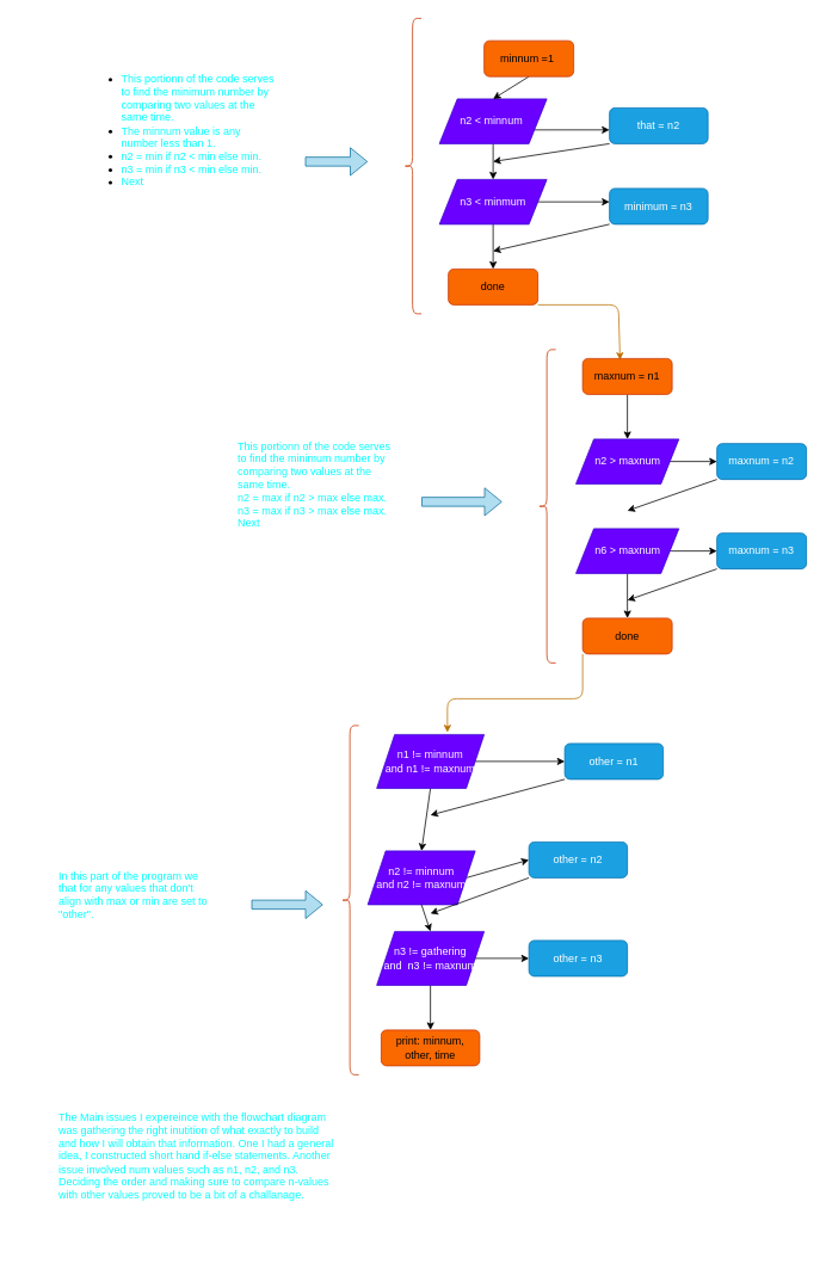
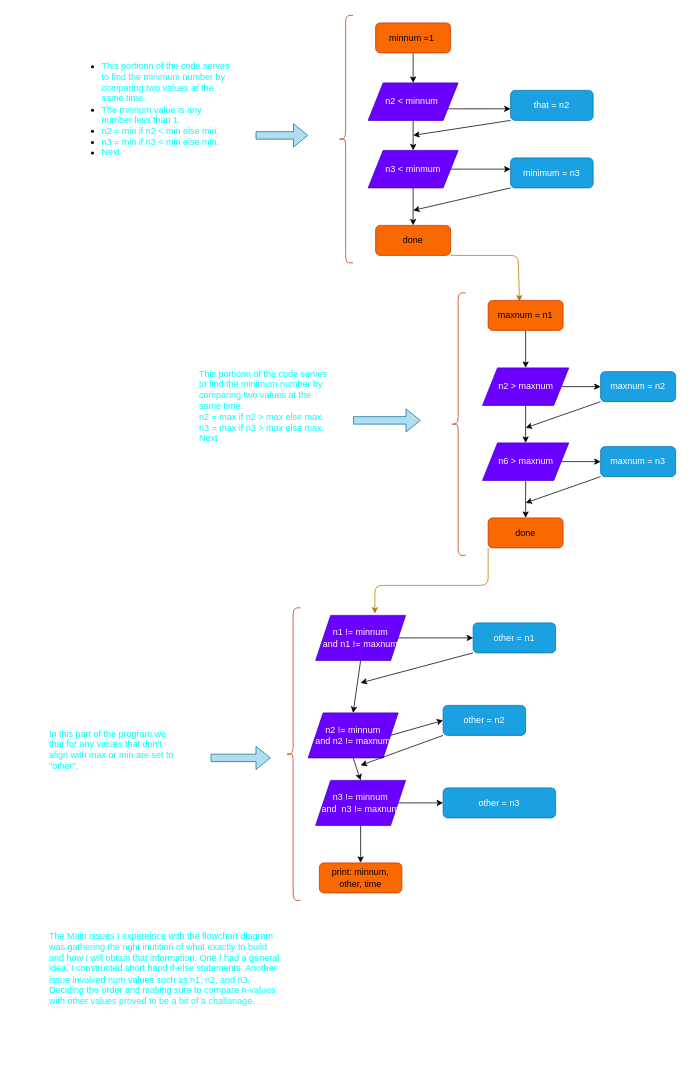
  <mxCell id="0" />
  <mxCell id="1" parent="0" />
  <mxCell id="2" style="edgeStyle=none;html=1;exitX=0.5;exitY=1;exitDx=0;exitDy=0;entryX=0.5;entryY=0;entryDx=0;entryDy=0;" edge="1" parent="1" source="4" target="9"><mxGeometry relative="1" as="geometry" /></mxCell>
  <mxCell id="3" style="edgeStyle=none;html=1;exitX=1;exitY=0.75;exitDx=0;exitDy=0;entryX=0;entryY=0.615;entryDx=0;entryDy=0;entryPerimeter=0;" edge="1" parent="1" source="4" target="13"><mxGeometry relative="1" as="geometry" /></mxCell>
  <mxCell id="4" value="n2 &amp;lt; minnum&amp;nbsp;" style="shape=parallelogram;perimeter=parallelogramPerimeter;whiteSpace=wrap;html=1;fixedSize=1;fillColor=#6a00ff;fontColor=#ffffff;strokeColor=#3700CC;" vertex="1" parent="1"><mxGeometry x="490" y="110" width="120" height="50" as="geometry" /></mxCell>
  <mxCell id="5" style="edgeStyle=none;html=1;exitX=0.5;exitY=1;exitDx=0;exitDy=0;entryX=0.5;entryY=0;entryDx=0;entryDy=0;" edge="1" parent="1" source="6" target="4"><mxGeometry relative="1" as="geometry" /></mxCell>
- <mxCell id="6" value="minnum =1&amp;nbsp;" style="rounded=1;whiteSpace=wrap;html=1;fillColor=#fa6800;fontColor=#000000;strokeColor=#C73500;" vertex="1" parent="1"><mxGeometry x="540" y="45" width="100" height="40" as="geometry" /></mxCell>
+ <mxCell id="6" value="minnum =1&amp;nbsp;" style="rounded=1;whiteSpace=wrap;html=1;fillColor=#fa6800;fontColor=#000000;strokeColor=#C73500;" vertex="1" parent="1"><mxGeometry x="500" y="30" width="100" height="40" as="geometry" /></mxCell>
  <mxCell id="7" style="edgeStyle=none;html=1;exitX=0.5;exitY=1;exitDx=0;exitDy=0;entryX=0.5;entryY=0;entryDx=0;entryDy=0;" edge="1" parent="1" source="9" target="11"><mxGeometry relative="1" as="geometry" /></mxCell>
  <mxCell id="8" style="edgeStyle=none;html=1;exitX=1;exitY=0.5;exitDx=0;exitDy=0;entryX=0;entryY=0.375;entryDx=0;entryDy=0;entryPerimeter=0;" edge="1" parent="1" source="9" target="15"><mxGeometry relative="1" as="geometry" /></mxCell>
  <mxCell id="9" value="n3 &amp;lt; minmum" style="shape=parallelogram;perimeter=parallelogramPerimeter;whiteSpace=wrap;html=1;fixedSize=1;fillColor=#6a00ff;fontColor=#ffffff;strokeColor=#3700CC;" vertex="1" parent="1"><mxGeometry x="490" y="200" width="120" height="50" as="geometry" /></mxCell>
  <mxCell id="10" style="edgeStyle=none;html=1;exitX=1;exitY=1;exitDx=0;exitDy=0;entryX=0.418;entryY=0.04;entryDx=0;entryDy=0;entryPerimeter=0;fillColor=#f0a30a;strokeColor=#BD7000;" edge="1" parent="1" source="11" target="18"><mxGeometry relative="1" as="geometry"><Array as="points"><mxPoint x="690" y="340" /></Array></mxGeometry></mxCell>
  <mxCell id="11" value="done" style="rounded=1;whiteSpace=wrap;html=1;fillColor=#fa6800;fontColor=#000000;strokeColor=#C73500;" vertex="1" parent="1"><mxGeometry x="500" y="300" width="100" height="40" as="geometry" /></mxCell>
  <mxCell id="12" style="edgeStyle=none;html=1;exitX=0;exitY=1;exitDx=0;exitDy=0;" edge="1" parent="1" source="13"><mxGeometry relative="1" as="geometry"><mxPoint x="550" y="180" as="targetPoint" /></mxGeometry></mxCell>
  <mxCell id="13" value="that = n2" style="rounded=1;whiteSpace=wrap;html=1;fillColor=#1ba1e2;fontColor=#ffffff;strokeColor=#006EAF;" vertex="1" parent="1"><mxGeometry x="680" y="120" width="110" height="40" as="geometry" /></mxCell>
  <mxCell id="14" style="edgeStyle=none;html=1;exitX=0;exitY=1;exitDx=0;exitDy=0;" edge="1" parent="1" source="15"><mxGeometry relative="1" as="geometry"><mxPoint x="550" y="280" as="targetPoint" /></mxGeometry></mxCell>
  <mxCell id="15" value="minimum = n3" style="rounded=1;whiteSpace=wrap;html=1;fillColor=#1ba1e2;fontColor=#ffffff;strokeColor=#006EAF;" vertex="1" parent="1"><mxGeometry x="680" y="210" width="110" height="40" as="geometry" /></mxCell>
  <mxCell id="16" value="" style="shape=curlyBracket;whiteSpace=wrap;html=1;rounded=1;labelPosition=left;verticalLabelPosition=middle;align=right;verticalAlign=middle;fillColor=#fa6800;fontColor=#000000;strokeColor=#C73500;" vertex="1" parent="1"><mxGeometry x="450" y="20" width="20" height="330" as="geometry" /></mxCell>
  <mxCell id="17" style="edgeStyle=none;html=1;exitX=0.5;exitY=1;exitDx=0;exitDy=0;entryX=0.5;entryY=0;entryDx=0;entryDy=0;" edge="1" parent="1" source="18" target="21"><mxGeometry relative="1" as="geometry" /></mxCell>
  <mxCell id="18" value="maxnum = n1" style="rounded=1;whiteSpace=wrap;html=1;fillColor=#fa6800;fontColor=#000000;strokeColor=#C73500;" vertex="1" parent="1"><mxGeometry x="650" y="400" width="100" height="40" as="geometry" /></mxCell>
+ <mxCell id="19" style="edgeStyle=none;html=1;exitX=0.5;exitY=1;exitDx=0;exitDy=0;entryX=0.5;entryY=0;entryDx=0;entryDy=0;" edge="1" parent="1" source="21" target="24"><mxGeometry relative="1" as="geometry" /></mxCell>
  <mxCell id="20" style="edgeStyle=none;html=1;exitX=1;exitY=0.5;exitDx=0;exitDy=0;entryX=0;entryY=0.5;entryDx=0;entryDy=0;" edge="1" parent="1" source="21" target="26"><mxGeometry relative="1" as="geometry" /></mxCell>
  <mxCell id="21" value="n2 &amp;gt; maxnum" style="shape=parallelogram;perimeter=parallelogramPerimeter;whiteSpace=wrap;html=1;fixedSize=1;fillColor=#6a00ff;fontColor=#ffffff;strokeColor=#3700CC;" vertex="1" parent="1"><mxGeometry x="642.5" y="490" width="115" height="50" as="geometry" /></mxCell>
  <mxCell id="22" style="edgeStyle=none;html=1;exitX=1;exitY=0.5;exitDx=0;exitDy=0;entryX=0;entryY=0.5;entryDx=0;entryDy=0;" edge="1" parent="1" source="24" target="28"><mxGeometry relative="1" as="geometry" /></mxCell>
  <mxCell id="23" style="edgeStyle=none;html=1;exitX=0.5;exitY=1;exitDx=0;exitDy=0;entryX=0.5;entryY=0;entryDx=0;entryDy=0;" edge="1" parent="1" source="24" target="30"><mxGeometry relative="1" as="geometry" /></mxCell>
  <mxCell id="24" value="n6 &amp;gt; maxnum" style="shape=parallelogram;perimeter=parallelogramPerimeter;whiteSpace=wrap;html=1;fixedSize=1;fillColor=#6a00ff;fontColor=#ffffff;strokeColor=#3700CC;" vertex="1" parent="1"><mxGeometry x="642.5" y="590" width="115" height="50" as="geometry" /></mxCell>
  <mxCell id="25" style="edgeStyle=none;html=1;exitX=0;exitY=1;exitDx=0;exitDy=0;" edge="1" parent="1" source="26"><mxGeometry relative="1" as="geometry"><mxPoint x="700" y="570" as="targetPoint" /></mxGeometry></mxCell>
  <mxCell id="26" value="maxnum = n2" style="rounded=1;whiteSpace=wrap;html=1;fillColor=#1ba1e2;fontColor=#ffffff;strokeColor=#006EAF;" vertex="1" parent="1"><mxGeometry x="800" y="495" width="100" height="40" as="geometry" /></mxCell>
  <mxCell id="27" style="edgeStyle=none;html=1;exitX=0;exitY=1;exitDx=0;exitDy=0;" edge="1" parent="1" source="28"><mxGeometry relative="1" as="geometry"><mxPoint x="700" y="670" as="targetPoint" /></mxGeometry></mxCell>
  <mxCell id="28" value="maxnum = n3" style="rounded=1;whiteSpace=wrap;html=1;fillColor=#1ba1e2;fontColor=#ffffff;strokeColor=#006EAF;" vertex="1" parent="1"><mxGeometry x="800" y="595" width="100" height="40" as="geometry" /></mxCell>
  <mxCell id="29" style="edgeStyle=none;html=1;exitX=0;exitY=1;exitDx=0;exitDy=0;entryX=0.658;entryY=-0.04;entryDx=0;entryDy=0;fillColor=#f0a30a;strokeColor=#BD7000;entryPerimeter=0;" edge="1" parent="1" source="30" target="34"><mxGeometry relative="1" as="geometry"><Array as="points"><mxPoint x="650" y="780" /><mxPoint x="499" y="780" /></Array></mxGeometry></mxCell>
  <mxCell id="30" value="done" style="rounded=1;whiteSpace=wrap;html=1;fillColor=#fa6800;fontColor=#000000;strokeColor=#C73500;" vertex="1" parent="1"><mxGeometry x="650" y="690" width="100" height="40" as="geometry" /></mxCell>
  <mxCell id="31" value="" style="shape=curlyBracket;whiteSpace=wrap;html=1;rounded=1;labelPosition=left;verticalLabelPosition=middle;align=right;verticalAlign=middle;fillColor=#fa6800;strokeColor=#C73500;fontColor=#000000;" vertex="1" parent="1"><mxGeometry x="600" y="390" width="20" height="350" as="geometry" /></mxCell>
  <mxCell id="32" style="edgeStyle=none;html=1;exitX=0.5;exitY=1;exitDx=0;exitDy=0;entryX=0.5;entryY=0;entryDx=0;entryDy=0;" edge="1" parent="1" source="34" target="37"><mxGeometry relative="1" as="geometry" /></mxCell>
  <mxCell id="33" style="edgeStyle=none;html=1;exitX=1;exitY=0.5;exitDx=0;exitDy=0;entryX=0;entryY=0.5;entryDx=0;entryDy=0;" edge="1" parent="1" source="34" target="43"><mxGeometry relative="1" as="geometry" /></mxCell>
  <mxCell id="34" value="n1 != minnum&lt;br&gt;and n1 != maxnum" style="shape=parallelogram;perimeter=parallelogramPerimeter;whiteSpace=wrap;html=1;fixedSize=1;fillColor=#6a00ff;fontColor=#ffffff;strokeColor=#3700CC;" vertex="1" parent="1"><mxGeometry x="420" y="820" width="120" height="60" as="geometry" /></mxCell>
  <mxCell id="35" style="edgeStyle=none;html=1;exitX=0.5;exitY=1;exitDx=0;exitDy=0;entryX=0.5;entryY=0;entryDx=0;entryDy=0;" edge="1" parent="1" source="37" target="40"><mxGeometry relative="1" as="geometry" /></mxCell>
  <mxCell id="36" style="edgeStyle=none;html=1;exitX=1;exitY=0.5;exitDx=0;exitDy=0;entryX=0;entryY=0.5;entryDx=0;entryDy=0;" edge="1" parent="1" source="37" target="45"><mxGeometry relative="1" as="geometry" /></mxCell>
  <mxCell id="37" value="n2 != minnum&lt;br&gt;and n2 != maxnum" style="shape=parallelogram;perimeter=parallelogramPerimeter;whiteSpace=wrap;html=1;fixedSize=1;fillColor=#6a00ff;fontColor=#ffffff;strokeColor=#3700CC;" vertex="1" parent="1"><mxGeometry x="410" y="950" width="120" height="60" as="geometry" /></mxCell>
  <mxCell id="38" style="edgeStyle=none;html=1;exitX=0.5;exitY=1;exitDx=0;exitDy=0;entryX=0.5;entryY=0;entryDx=0;entryDy=0;" edge="1" parent="1" source="40" target="41"><mxGeometry relative="1" as="geometry" /></mxCell>
  <mxCell id="39" style="edgeStyle=none;html=1;exitX=1;exitY=0.5;exitDx=0;exitDy=0;entryX=0;entryY=0.5;entryDx=0;entryDy=0;" edge="1" parent="1" source="40" target="46"><mxGeometry relative="1" as="geometry" /></mxCell>
- <mxCell id="40" value="n3 != gathering&lt;br&gt;and&amp;nbsp; n3 != maxnum" style="shape=parallelogram;perimeter=parallelogramPerimeter;whiteSpace=wrap;html=1;fixedSize=1;fillColor=#6a00ff;fontColor=#ffffff;strokeColor=#3700CC;" vertex="1" parent="1"><mxGeometry x="420" y="1040" width="120" height="60" as="geometry" /></mxCell>
+ <mxCell id="40" value="n3 != minnum&lt;br&gt;and&amp;nbsp; n3 != maxnum" style="shape=parallelogram;perimeter=parallelogramPerimeter;whiteSpace=wrap;html=1;fixedSize=1;fillColor=#6a00ff;fontColor=#ffffff;strokeColor=#3700CC;" vertex="1" parent="1"><mxGeometry x="420" y="1040" width="120" height="60" as="geometry" /></mxCell>
  <mxCell id="41" value="print: minnum, other, time" style="rounded=1;whiteSpace=wrap;html=1;fillColor=#fa6800;fontColor=#000000;strokeColor=#C73500;" vertex="1" parent="1"><mxGeometry x="425" y="1150" width="110" height="40" as="geometry" /></mxCell>
  <mxCell id="42" style="edgeStyle=none;html=1;exitX=0;exitY=1;exitDx=0;exitDy=0;" edge="1" parent="1" source="43"><mxGeometry relative="1" as="geometry"><mxPoint x="480" y="910" as="targetPoint" /></mxGeometry></mxCell>
  <mxCell id="43" value="other = n1" style="rounded=1;whiteSpace=wrap;html=1;fillColor=#1ba1e2;fontColor=#ffffff;strokeColor=#006EAF;" vertex="1" parent="1"><mxGeometry x="630" y="830" width="110" height="40" as="geometry" /></mxCell>
  <mxCell id="44" style="edgeStyle=none;html=1;exitX=0;exitY=1;exitDx=0;exitDy=0;" edge="1" parent="1" source="45"><mxGeometry relative="1" as="geometry"><mxPoint x="480" y="1020" as="targetPoint" /></mxGeometry></mxCell>
  <mxCell id="45" value="other = n2" style="rounded=1;whiteSpace=wrap;html=1;fillColor=#1ba1e2;fontColor=#ffffff;strokeColor=#006EAF;" vertex="1" parent="1"><mxGeometry x="590" y="940" width="110" height="40" as="geometry" /></mxCell>
- <mxCell id="46" value="other = n3" style="rounded=1;whiteSpace=wrap;html=1;fillColor=#1ba1e2;fontColor=#ffffff;strokeColor=#006EAF;" vertex="1" parent="1"><mxGeometry x="590" y="1050" width="110" height="40" as="geometry" /></mxCell>
+ <mxCell id="46" value="other = n3" style="rounded=1;whiteSpace=wrap;html=1;fillColor=#1ba1e2;fontColor=#ffffff;strokeColor=#006EAF;" vertex="1" parent="1"><mxGeometry x="590" y="1050" width="150" height="40" as="geometry" /></mxCell>
  <mxCell id="47" value="" style="shape=curlyBracket;whiteSpace=wrap;html=1;rounded=1;labelPosition=left;verticalLabelPosition=middle;align=right;verticalAlign=middle;fillColor=#fa6800;fontColor=#000000;strokeColor=#C73500;" vertex="1" parent="1"><mxGeometry x="380" y="810" width="20" height="390" as="geometry" /></mxCell>
  <mxCell id="48" value="&lt;h1&gt;&lt;font color=&quot;#ffffff&quot;&gt;Min algorithim&amp;nbsp;&lt;/font&gt;&lt;/h1&gt;&lt;p&gt;&lt;/p&gt;&lt;ul&gt;&lt;li&gt;&lt;font color=&quot;#00ffff&quot;&gt;This portionn of the code serves to find the minimum number by comparing two values at the same time.&amp;nbsp;&amp;nbsp;&lt;/font&gt;&lt;/li&gt;&lt;li&gt;&lt;font color=&quot;#00ffff&quot;&gt;The minnum value is any number less than 1.&lt;/font&gt;&lt;/li&gt;&lt;li&gt;&lt;font color=&quot;#00ffff&quot;&gt;n2 = min if n2 &amp;lt; min else min.&lt;/font&gt;&lt;/li&gt;&lt;li&gt;&lt;font color=&quot;#00ffff&quot;&gt;n3 = min if n3 &amp;lt; min else min.&amp;nbsp;&lt;/font&gt;&lt;/li&gt;&lt;li&gt;&lt;font color=&quot;#00ffff&quot;&gt;Next&amp;nbsp;&lt;/font&gt;&lt;/li&gt;&lt;/ul&gt;&lt;p&gt;&lt;/p&gt;" style="text;html=1;strokeColor=none;fillColor=none;spacing=5;spacingTop=-20;whiteSpace=wrap;overflow=hidden;rounded=0;" vertex="1" parent="1"><mxGeometry x="90" y="30" width="220" height="300" as="geometry" /></mxCell>
  <mxCell id="49" value="" style="shape=flexArrow;endArrow=classic;html=1;fontColor=#00FFFF;fillColor=#b1ddf0;strokeColor=#10739e;" edge="1" parent="1"><mxGeometry width="50" height="50" relative="1" as="geometry"><mxPoint x="340" y="180" as="sourcePoint" /><mxPoint x="410" y="180" as="targetPoint" /></mxGeometry></mxCell>
  <mxCell id="50" value="&lt;h1&gt;&lt;br&gt;&lt;/h1&gt;&lt;div&gt;&lt;br&gt;&lt;/div&gt;" style="text;html=1;strokeColor=none;fillColor=none;spacing=5;spacingTop=-20;whiteSpace=wrap;overflow=hidden;rounded=0;fontColor=#00FFFF;" vertex="1" parent="1"><mxGeometry x="180" y="486" width="190" height="120" as="geometry" /></mxCell>
  <mxCell id="51" value="&lt;h1&gt;Max algorithim&lt;/h1&gt;&lt;p&gt;&lt;/p&gt;&lt;ul&gt;&lt;li&gt;&lt;font color=&quot;#00ffff&quot;&gt;This portionn of the code serves to find the minimum number by comparing two values at the same time.&amp;nbsp;&amp;nbsp;&lt;/font&gt;&lt;/li&gt;&lt;li&gt;&lt;font color=&quot;#00ffff&quot;&gt;n2 = max if n2 &amp;gt; max else max.&lt;/font&gt;&lt;/li&gt;&lt;li&gt;&lt;font color=&quot;#00ffff&quot;&gt;n3 = max if n3 &amp;gt; max else max.&lt;/font&gt;&lt;/li&gt;&lt;li&gt;&lt;font color=&quot;#00ffff&quot;&gt;Next&lt;/font&gt;&lt;/li&gt;&lt;/ul&gt;&lt;ul&gt;&lt;ol style=&quot;color: rgb(240, 240, 240);&quot;&gt;&lt;/ol&gt;&lt;/ul&gt;&lt;p&gt;&lt;/p&gt;" style="text;html=1;strokeColor=none;fillColor=none;spacing=5;spacingTop=-20;whiteSpace=wrap;overflow=hidden;rounded=0;fontColor=#FFFFFF;" vertex="1" parent="1"><mxGeometry x="220" y="440" width="220" height="245" as="geometry" /></mxCell>
  <mxCell id="52" value="&lt;h1&gt;Other algorithim&amp;nbsp;&lt;/h1&gt;&lt;p&gt;&lt;/p&gt;&lt;ul&gt;&lt;li&gt;&lt;span style=&quot;background-color: initial; color: rgb(0, 255, 255);&quot;&gt;In this part of the program we that for any values that don't align with max or min are set to &quot;other&quot;.&amp;nbsp;&lt;/span&gt;&lt;/li&gt;&lt;/ul&gt;&lt;p&gt;&lt;/p&gt;" style="text;html=1;strokeColor=none;fillColor=none;spacing=5;spacingTop=-20;whiteSpace=wrap;overflow=hidden;rounded=0;fontColor=#FFFFFF;" vertex="1" parent="1"><mxGeometry x="20" y="920" width="220" height="200" as="geometry" /></mxCell>
  <mxCell id="53" value="" style="shape=flexArrow;endArrow=classic;html=1;fontColor=#00FFFF;fillColor=#b1ddf0;strokeColor=#10739e;" edge="1" parent="1"><mxGeometry width="50" height="50" relative="1" as="geometry"><mxPoint x="280" y="1010" as="sourcePoint" /><mxPoint x="360" y="1010" as="targetPoint" /></mxGeometry></mxCell>
  <mxCell id="54" value="" style="shape=flexArrow;endArrow=classic;html=1;fontColor=#00FFFF;fillColor=#b1ddf0;strokeColor=#10739e;" edge="1" parent="1"><mxGeometry width="50" height="50" relative="1" as="geometry"><mxPoint x="470" y="560" as="sourcePoint" /><mxPoint x="560" y="560" as="targetPoint" /></mxGeometry></mxCell>
  <mxCell id="55" value="&lt;h1&gt;&lt;font color=&quot;#ffffff&quot;&gt;Issues Experienced:&lt;/font&gt;&lt;/h1&gt;&lt;div&gt;The Main issues I expereince with the flowchart diagram was gathering the right inutition of what exactly to build and how I will obtain that information. One I had a general idea, I constructed short hand if-else statements. Another issue involved num values such as n1, n2, and n3. Deciding the order and making sure to compare n-values with other values proved to be a bit of a challanage.&amp;nbsp;&lt;/div&gt;" style="text;html=1;strokeColor=none;fillColor=none;spacing=5;spacingTop=-20;whiteSpace=wrap;overflow=hidden;rounded=0;fontColor=#00FFFF;" vertex="1" parent="1"><mxGeometry x="60" y="1190" width="320" height="220" as="geometry" /></mxCell>
